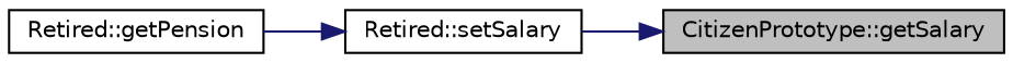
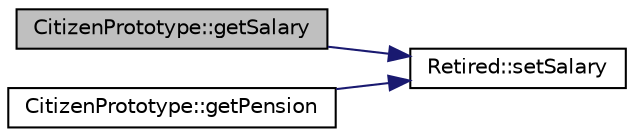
  digraph {
    rankdir=RL
    node [color=black fillcolor=white fontname=Helvetica fontsize=10 shape=record style=filled]
    edge [color=midnightblue dir=back fontname=Helvetica fontsize=10 labelfontname=Helvetica labelfontsize=10 style=solid]
    n1 [fillcolor=grey75 fontcolor=black height=0.2 label="CitizenPrototype::getSalary" width=0.4]
    n2 [height=0.2 label="Retired::setSalary" width=0.4]
-   n3 [height=0.2 label="Retired::getPension" width=0.4]
-   n1 -> n2
+   n3 [height=0.2 label="CitizenPrototype::getPension" width=0.4]
+   n2 -> n1
    n2 -> n3
  }
